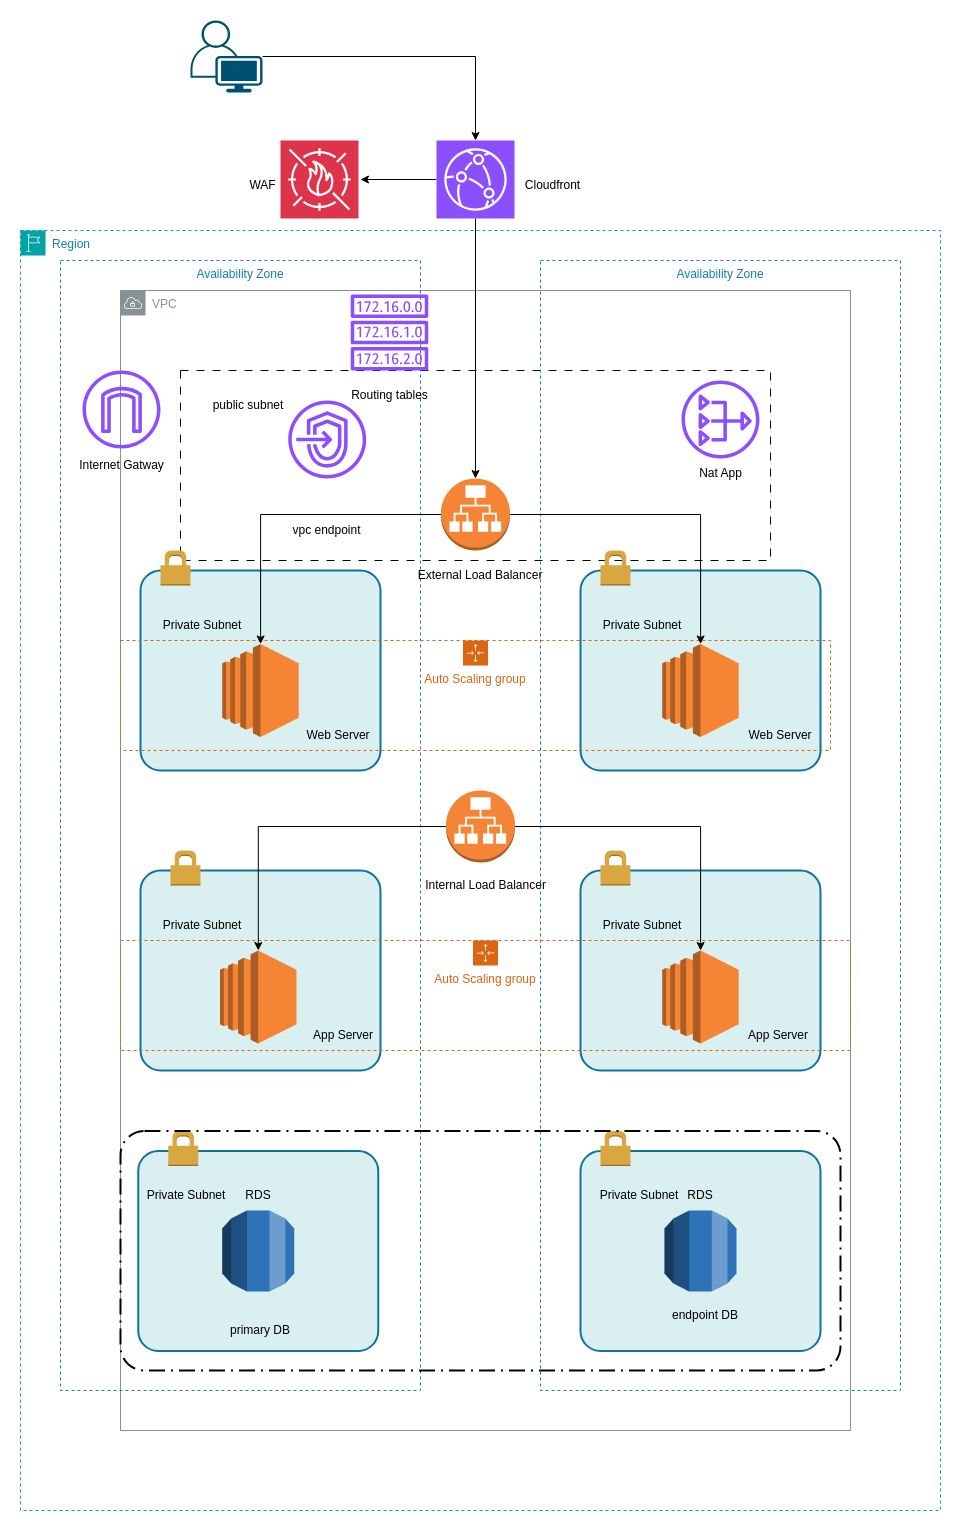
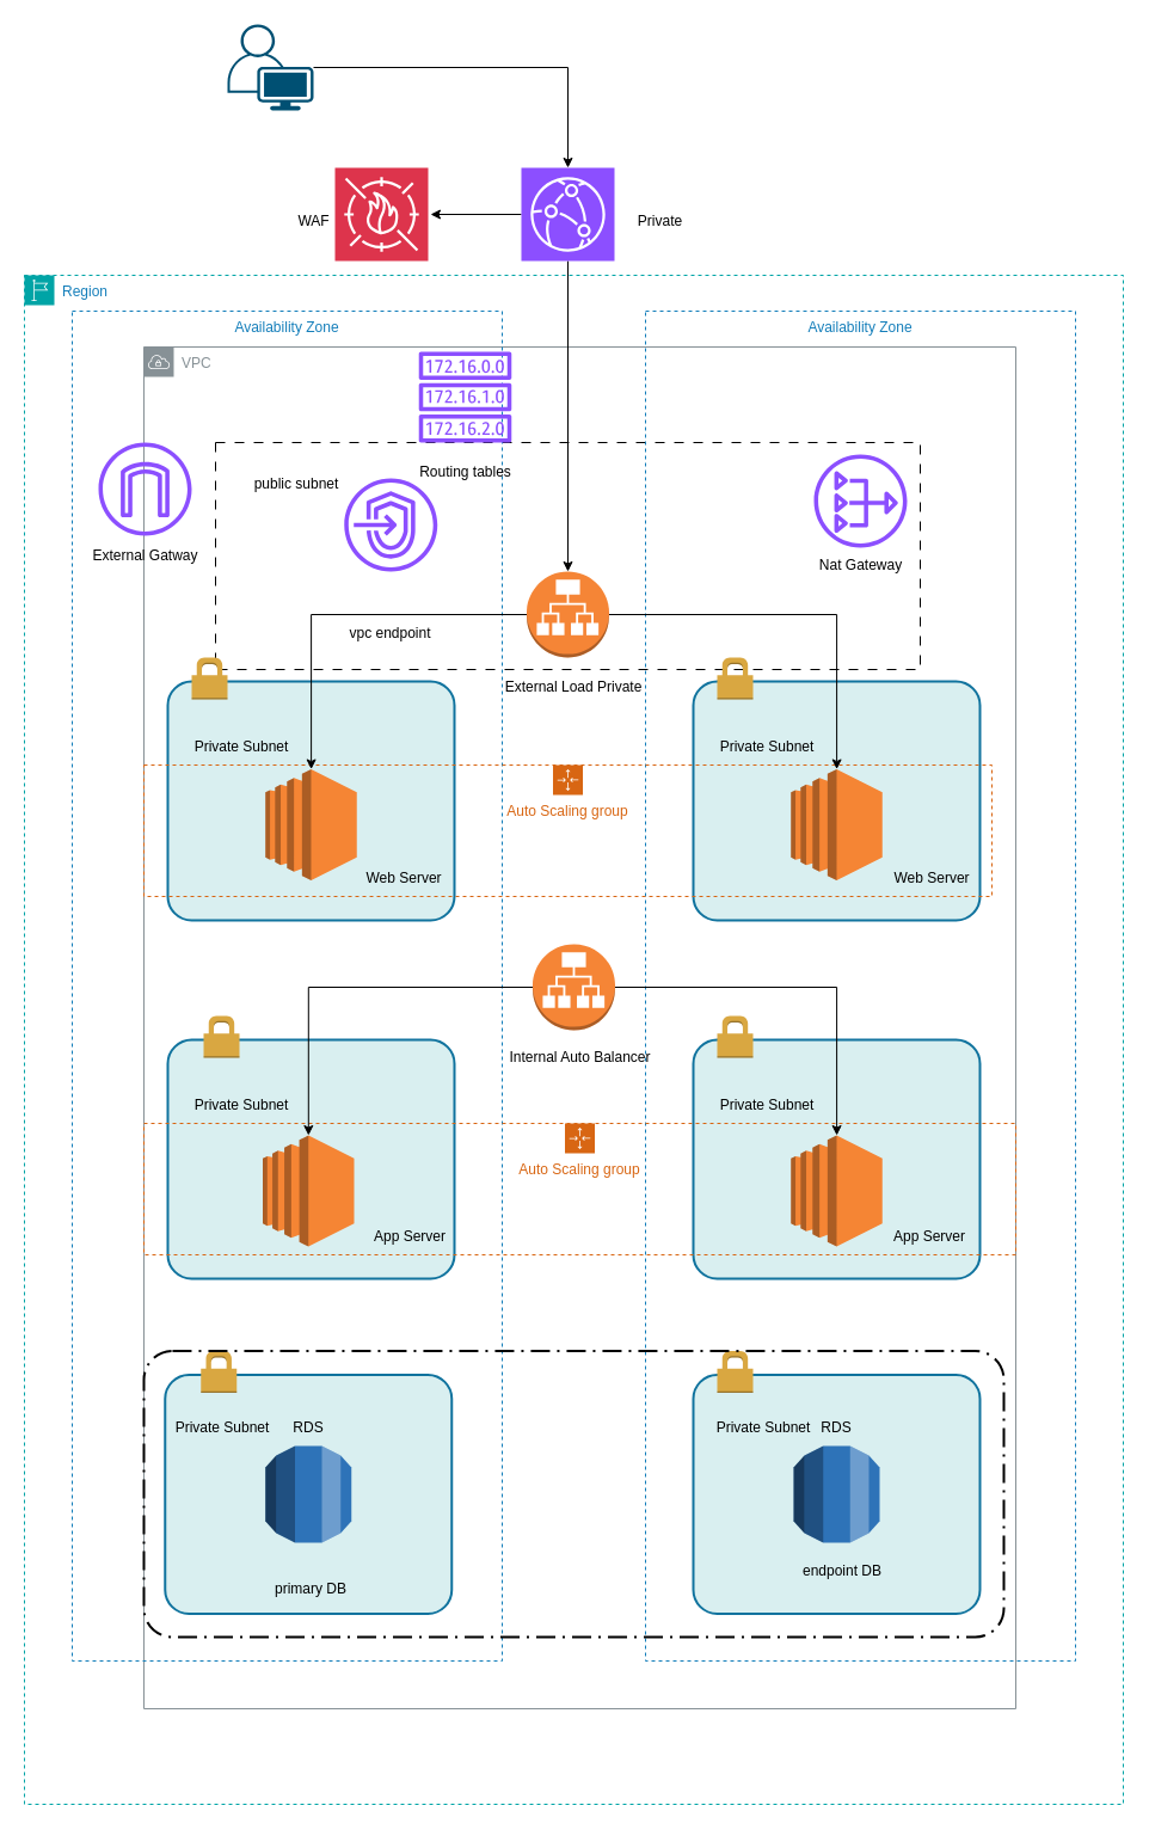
  <mxCell id="0" />
  <mxCell id="1" parent="0" />
  <mxCell id="2" value="Region" style="points=[[0,0],[0.25,0],[0.5,0],[0.75,0],[1,0],[1,0.25],[1,0.5],[1,0.75],[1,1],[0.75,1],[0.5,1],[0.25,1],[0,1],[0,0.75],[0,0.5],[0,0.25]];outlineConnect=0;gradientColor=none;html=1;whiteSpace=wrap;fontSize=12;fontStyle=0;container=1;pointerEvents=0;collapsible=0;recursiveResize=0;shape=mxgraph.aws4.group;grIcon=mxgraph.aws4.group_region;strokeColor=#00A4A6;fillColor=none;verticalAlign=top;align=left;spacingLeft=30;fontColor=#147EBA;dashed=1;" parent="1" vertex="1"><mxGeometry x="20" y="230" width="920" height="1280" as="geometry" /></mxCell>
  <mxCell id="3" value="" style="rounded=0;whiteSpace=wrap;html=1;fillColor=none;dashed=1;dashPattern=8 8;" parent="2" vertex="1"><mxGeometry x="160" y="140" width="590" height="190" as="geometry" /></mxCell>
  <mxCell id="4" value="VPC" style="sketch=0;outlineConnect=0;gradientColor=none;html=1;whiteSpace=wrap;fontSize=12;fontStyle=0;shape=mxgraph.aws4.group;grIcon=mxgraph.aws4.group_vpc;strokeColor=#879196;fillColor=none;verticalAlign=top;align=left;spacingLeft=30;fontColor=#879196;dashed=0;" parent="2" vertex="1"><mxGeometry x="100" y="60" width="730" height="1140" as="geometry" /></mxCell>
  <mxCell id="5" value="" style="rounded=1;arcSize=10;dashed=0;fillColor=#D9EFF0;strokeWidth=2;strokeColor=#10739e;" parent="2" vertex="1"><mxGeometry x="120" y="340" width="240" height="200" as="geometry" /></mxCell>
  <mxCell id="6" value="Availability Zone" style="fillColor=none;strokeColor=#147EBA;dashed=1;verticalAlign=top;fontStyle=0;fontColor=#147EBA;whiteSpace=wrap;html=1;" parent="2" vertex="1"><mxGeometry x="40" y="30" width="360" height="1130" as="geometry" /></mxCell>
  <mxCell id="7" value="Availability Zone" style="fillColor=none;strokeColor=#147EBA;dashed=1;verticalAlign=top;fontStyle=0;fontColor=#147EBA;whiteSpace=wrap;html=1;" parent="2" vertex="1"><mxGeometry x="520" y="30" width="360" height="1130" as="geometry" /></mxCell>
  <mxCell id="8" value="" style="rounded=1;arcSize=10;dashed=0;fillColor=#D9EFF0;gradientColor=none;strokeWidth=2;strokeColor=#10739E;" parent="2" vertex="1"><mxGeometry x="120" y="640" width="240" height="200" as="geometry" /></mxCell>
  <mxCell id="9" value="" style="dashed=0;html=1;shape=mxgraph.aws3.permissions;fillColor=#D9A741;gradientColor=none;dashed=0;" parent="2" vertex="1"><mxGeometry x="150" y="620" width="30" height="35" as="geometry" /></mxCell>
  <mxCell id="10" value="" style="rounded=1;arcSize=10;dashed=0;fillColor=#D9EFF0;gradientColor=none;strokeWidth=2;strokeColor=#10739E;" parent="2" vertex="1"><mxGeometry x="117.75" y="920.5" width="240" height="200" as="geometry" /></mxCell>
  <mxCell id="11" value="" style="dashed=0;html=1;shape=mxgraph.aws3.permissions;fillColor=#D9A741;gradientColor=none;dashed=0;" parent="2" vertex="1"><mxGeometry x="147.75" y="900.5" width="30" height="35" as="geometry" /></mxCell>
  <mxCell id="12" value="" style="rounded=1;arcSize=10;dashed=0;fillColor=#D9EFF0;gradientColor=none;strokeWidth=2;strokeColor=#10739E;" parent="2" vertex="1"><mxGeometry x="560" y="640" width="240" height="200" as="geometry" /></mxCell>
  <mxCell id="13" value="" style="dashed=0;html=1;shape=mxgraph.aws3.permissions;fillColor=#D9A741;gradientColor=none;dashed=0;" parent="2" vertex="1"><mxGeometry x="580" y="620" width="30" height="35" as="geometry" /></mxCell>
  <mxCell id="14" value="" style="rounded=1;arcSize=10;dashed=0;fillColor=#D9EFF0;gradientColor=none;strokeWidth=2;strokeColor=#10739E;" parent="2" vertex="1"><mxGeometry x="560" y="920.5" width="240" height="200" as="geometry" /></mxCell>
  <mxCell id="15" value="" style="dashed=0;html=1;shape=mxgraph.aws3.permissions;fillColor=#D9A741;gradientColor=none;dashed=0;" parent="2" vertex="1"><mxGeometry x="580" y="900.5" width="30" height="35" as="geometry" /></mxCell>
  <mxCell id="16" value="" style="outlineConnect=0;dashed=0;verticalLabelPosition=bottom;verticalAlign=top;align=center;html=1;shape=mxgraph.aws3.rds;fillColor=#2E73B8;gradientColor=none;" parent="2" vertex="1"><mxGeometry x="201.75" y="980" width="72" height="81" as="geometry" /></mxCell>
  <mxCell id="17" value="" style="outlineConnect=0;dashed=0;verticalLabelPosition=bottom;verticalAlign=top;align=center;html=1;shape=mxgraph.aws3.rds;fillColor=#2E73B8;gradientColor=none;" parent="2" vertex="1"><mxGeometry x="644" y="980" width="72" height="81" as="geometry" /></mxCell>
  <mxCell id="18" value="" style="outlineConnect=0;dashed=0;verticalLabelPosition=bottom;verticalAlign=top;align=center;html=1;shape=mxgraph.aws3.ec2;fillColor=#F58534;gradientColor=none;" parent="2" vertex="1"><mxGeometry x="199.5" y="720" width="76.5" height="93" as="geometry" /></mxCell>
  <mxCell id="19" value="" style="outlineConnect=0;dashed=0;verticalLabelPosition=bottom;verticalAlign=top;align=center;html=1;shape=mxgraph.aws3.ec2;fillColor=#F58534;gradientColor=none;" parent="2" vertex="1"><mxGeometry x="641.75" y="720" width="76.5" height="93" as="geometry" /></mxCell>
  <mxCell id="20" value="" style="rounded=1;arcSize=10;dashed=1;fillColor=none;gradientColor=none;dashPattern=8 3 1 3;strokeWidth=2;" parent="2" vertex="1"><mxGeometry x="100" y="900.5" width="720" height="239.5" as="geometry" /></mxCell>
  <mxCell id="21" value="" style="rounded=1;arcSize=10;dashed=0;fillColor=#D9EFF0;gradientColor=none;strokeWidth=2;strokeColor=#10739E;" parent="2" vertex="1"><mxGeometry x="560" y="340" width="240" height="200" as="geometry" /></mxCell>
  <mxCell id="22" value="Auto Scaling group" style="points=[[0,0],[0.25,0],[0.5,0],[0.75,0],[1,0],[1,0.25],[1,0.5],[1,0.75],[1,1],[0.75,1],[0.5,1],[0.25,1],[0,1],[0,0.75],[0,0.5],[0,0.25]];outlineConnect=0;gradientColor=none;html=1;whiteSpace=wrap;fontSize=12;fontStyle=0;container=1;pointerEvents=0;collapsible=0;recursiveResize=0;shape=mxgraph.aws4.groupCenter;grIcon=mxgraph.aws4.group_auto_scaling_group;grStroke=1;strokeColor=#D86613;fillColor=none;verticalAlign=top;align=center;fontColor=#D86613;dashed=1;spacingTop=25;" parent="2" vertex="1"><mxGeometry x="100" y="410" width="710" height="110" as="geometry" /></mxCell>
  <mxCell id="23" value="" style="outlineConnect=0;dashed=0;verticalLabelPosition=bottom;verticalAlign=top;align=center;html=1;shape=mxgraph.aws3.ec2;fillColor=#F58534;gradientColor=none;" parent="22" vertex="1"><mxGeometry x="101.75" y="3.5" width="76.5" height="93" as="geometry" /></mxCell>
  <mxCell id="24" value="Web Server" style="text;html=1;align=center;verticalAlign=middle;whiteSpace=wrap;rounded=0;" parent="22" vertex="1"><mxGeometry x="618.25" y="80" width="84" height="30" as="geometry" /></mxCell>
  <mxCell id="25" value="" style="outlineConnect=0;dashed=0;verticalLabelPosition=bottom;verticalAlign=top;align=center;html=1;shape=mxgraph.aws3.ec2;fillColor=#F58534;gradientColor=none;" parent="2" vertex="1"><mxGeometry x="641.75" y="413.5" width="76.5" height="93" as="geometry" /></mxCell>
  <mxCell id="26" value="" style="dashed=0;html=1;shape=mxgraph.aws3.permissions;fillColor=#D9A741;gradientColor=none;dashed=0;" parent="2" vertex="1"><mxGeometry x="580" y="320" width="30" height="35" as="geometry" /></mxCell>
  <mxCell id="27" value="" style="dashed=0;html=1;shape=mxgraph.aws3.permissions;fillColor=#D9A741;gradientColor=none;dashed=0;" parent="2" vertex="1"><mxGeometry x="140" y="320" width="30" height="35" as="geometry" /></mxCell>
  <mxCell id="28" value="Auto Scaling group" style="points=[[0,0],[0.25,0],[0.5,0],[0.75,0],[1,0],[1,0.25],[1,0.5],[1,0.75],[1,1],[0.75,1],[0.5,1],[0.25,1],[0,1],[0,0.75],[0,0.5],[0,0.25]];outlineConnect=0;gradientColor=none;html=1;whiteSpace=wrap;fontSize=12;fontStyle=0;container=1;pointerEvents=0;collapsible=0;recursiveResize=0;shape=mxgraph.aws4.groupCenter;grIcon=mxgraph.aws4.group_auto_scaling_group;grStroke=1;strokeColor=#D86613;fillColor=none;verticalAlign=top;align=center;fontColor=#D86613;dashed=1;spacingTop=25;" parent="2" vertex="1"><mxGeometry x="100" y="710" width="730" height="110" as="geometry" /></mxCell>
  <mxCell id="29" value="App Server" style="text;html=1;align=center;verticalAlign=middle;whiteSpace=wrap;rounded=0;" parent="28" vertex="1"><mxGeometry x="181.13" y="80" width="84" height="30" as="geometry" /></mxCell>
  <mxCell id="30" style="edgeStyle=orthogonalEdgeStyle;rounded=0;orthogonalLoop=1;jettySize=auto;html=1;" parent="2" source="36" target="25" edge="1"><mxGeometry relative="1" as="geometry" /></mxCell>
  <mxCell id="31" style="edgeStyle=orthogonalEdgeStyle;rounded=0;orthogonalLoop=1;jettySize=auto;html=1;" parent="2" source="33" target="19" edge="1"><mxGeometry relative="1" as="geometry" /></mxCell>
  <mxCell id="32" style="edgeStyle=orthogonalEdgeStyle;rounded=0;orthogonalLoop=1;jettySize=auto;html=1;" parent="2" source="33" target="18" edge="1"><mxGeometry relative="1" as="geometry" /></mxCell>
  <mxCell id="33" value="" style="outlineConnect=0;dashed=0;verticalLabelPosition=bottom;verticalAlign=top;align=center;html=1;shape=mxgraph.aws3.application_load_balancer;fillColor=#F58536;gradientColor=none;" parent="2" vertex="1"><mxGeometry x="425.5" y="560" width="69" height="72" as="geometry" /></mxCell>
  <mxCell id="34" value="" style="sketch=0;outlineConnect=0;fontColor=#232F3E;gradientColor=none;fillColor=#8C4FFF;strokeColor=none;dashed=0;verticalLabelPosition=bottom;verticalAlign=top;align=center;html=1;fontSize=12;fontStyle=0;aspect=fixed;pointerEvents=1;shape=mxgraph.aws4.internet_gateway;" parent="2" vertex="1"><mxGeometry x="62" y="140" width="78" height="78" as="geometry" /></mxCell>
  <mxCell id="35" style="edgeStyle=orthogonalEdgeStyle;rounded=0;orthogonalLoop=1;jettySize=auto;html=1;" parent="2" source="36" target="23" edge="1"><mxGeometry relative="1" as="geometry" /></mxCell>
  <mxCell id="36" value="" style="outlineConnect=0;dashed=0;verticalLabelPosition=bottom;verticalAlign=top;align=center;html=1;shape=mxgraph.aws3.application_load_balancer;fillColor=#F58536;gradientColor=none;" parent="2" vertex="1"><mxGeometry x="420.5" y="248" width="69" height="72" as="geometry" /></mxCell>
  <mxCell id="37" value="" style="sketch=0;outlineConnect=0;fontColor=#232F3E;gradientColor=none;fillColor=#8C4FFF;strokeColor=none;dashed=0;verticalLabelPosition=bottom;verticalAlign=top;align=center;html=1;fontSize=12;fontStyle=0;aspect=fixed;pointerEvents=1;shape=mxgraph.aws4.nat_gateway;" parent="2" vertex="1"><mxGeometry x="661" y="150" width="78" height="78" as="geometry" /></mxCell>
  <mxCell id="38" value="" style="sketch=0;outlineConnect=0;fontColor=#232F3E;gradientColor=none;fillColor=#8C4FFF;strokeColor=none;dashed=0;verticalLabelPosition=bottom;verticalAlign=top;align=center;html=1;fontSize=12;fontStyle=0;aspect=fixed;pointerEvents=1;shape=mxgraph.aws4.route_table;" parent="2" vertex="1"><mxGeometry x="330" y="64" width="78" height="76" as="geometry" /></mxCell>
  <mxCell id="39" value="primary DB" style="text;html=1;align=center;verticalAlign=middle;whiteSpace=wrap;rounded=0;" parent="2" vertex="1"><mxGeometry x="198.88" y="1085" width="82.25" height="30" as="geometry" /></mxCell>
  <mxCell id="40" value="endpoint DB" style="text;html=1;align=center;verticalAlign=middle;whiteSpace=wrap;rounded=0;" parent="2" vertex="1"><mxGeometry x="644" y="1070" width="82.25" height="30" as="geometry" /></mxCell>
  <mxCell id="41" value="RDS" style="text;html=1;align=center;verticalAlign=middle;whiteSpace=wrap;rounded=0;" parent="2" vertex="1"><mxGeometry x="207.75" y="950" width="60" height="30" as="geometry" /></mxCell>
  <mxCell id="42" value="RDS" style="text;html=1;align=center;verticalAlign=middle;whiteSpace=wrap;rounded=0;" parent="2" vertex="1"><mxGeometry x="650" y="950" width="60" height="30" as="geometry" /></mxCell>
  <mxCell id="43" value="Web Server" style="text;html=1;align=center;verticalAlign=middle;whiteSpace=wrap;rounded=0;" parent="2" vertex="1"><mxGeometry x="276" y="490" width="84" height="30" as="geometry" /></mxCell>
- <mxCell id="44" value="Internal Load Balancer" style="text;html=1;align=center;verticalAlign=middle;whiteSpace=wrap;rounded=0;" parent="2" vertex="1"><mxGeometry x="402.5" y="640" width="125" height="30" as="geometry" /></mxCell>
- <mxCell id="45" value="External Load Balancer" style="text;html=1;align=center;verticalAlign=middle;whiteSpace=wrap;rounded=0;" parent="2" vertex="1"><mxGeometry x="396" y="330" width="128" height="30" as="geometry" /></mxCell>
- <mxCell id="46" value="Nat App" style="text;html=1;align=center;verticalAlign=middle;whiteSpace=wrap;rounded=0;" parent="2" vertex="1"><mxGeometry x="637.5" y="228" width="125" height="30" as="geometry" /></mxCell>
+ <mxCell id="44" value="Internal Auto Balancer" style="text;html=1;align=center;verticalAlign=middle;whiteSpace=wrap;rounded=0;" parent="2" vertex="1"><mxGeometry x="402.5" y="640" width="125" height="30" as="geometry" /></mxCell>
+ <mxCell id="45" value="External Load Private" style="text;html=1;align=center;verticalAlign=middle;whiteSpace=wrap;rounded=0;" parent="2" vertex="1"><mxGeometry x="396" y="330" width="128" height="30" as="geometry" /></mxCell>
+ <mxCell id="46" value="Nat Gateway" style="text;html=1;align=center;verticalAlign=middle;whiteSpace=wrap;rounded=0;" parent="2" vertex="1"><mxGeometry x="637.5" y="228" width="125" height="30" as="geometry" /></mxCell>
  <mxCell id="47" value="Routing tables" style="text;html=1;align=center;verticalAlign=middle;whiteSpace=wrap;rounded=0;" parent="2" vertex="1"><mxGeometry x="306.5" y="150" width="125" height="30" as="geometry" /></mxCell>
- <mxCell id="48" value="Internet Gatway" style="text;html=1;align=center;verticalAlign=middle;whiteSpace=wrap;rounded=0;" parent="2" vertex="1"><mxGeometry x="38.5" y="220" width="125" height="30" as="geometry" /></mxCell>
+ <mxCell id="48" value="External Gatway" style="text;html=1;align=center;verticalAlign=middle;whiteSpace=wrap;rounded=0;" parent="2" vertex="1"><mxGeometry x="38.5" y="220" width="125" height="30" as="geometry" /></mxCell>
  <mxCell id="49" value="App Server" style="text;html=1;align=center;verticalAlign=middle;whiteSpace=wrap;rounded=0;" parent="2" vertex="1"><mxGeometry x="716" y="790" width="84" height="30" as="geometry" /></mxCell>
  <mxCell id="50" value="Private Subnet" style="text;html=1;align=center;verticalAlign=middle;whiteSpace=wrap;rounded=0;" parent="2" vertex="1"><mxGeometry x="140" y="380" width="84" height="30" as="geometry" /></mxCell>
  <mxCell id="51" value="Private Subnet" style="text;html=1;align=center;verticalAlign=middle;whiteSpace=wrap;rounded=0;" parent="2" vertex="1"><mxGeometry x="580" y="380" width="84" height="30" as="geometry" /></mxCell>
  <mxCell id="52" value="Private Subnet" style="text;html=1;align=center;verticalAlign=middle;whiteSpace=wrap;rounded=0;" parent="2" vertex="1"><mxGeometry x="140" y="680" width="84" height="30" as="geometry" /></mxCell>
  <mxCell id="53" value="Private Subnet" style="text;html=1;align=center;verticalAlign=middle;whiteSpace=wrap;rounded=0;" parent="2" vertex="1"><mxGeometry x="580" y="680" width="84" height="30" as="geometry" /></mxCell>
  <mxCell id="54" value="Private Subnet" style="text;html=1;align=center;verticalAlign=middle;whiteSpace=wrap;rounded=0;" parent="2" vertex="1"><mxGeometry x="123.75" y="950" width="84" height="30" as="geometry" /></mxCell>
  <mxCell id="55" value="Private Subnet" style="text;html=1;align=center;verticalAlign=middle;whiteSpace=wrap;rounded=0;" parent="2" vertex="1"><mxGeometry x="577" y="950" width="84" height="30" as="geometry" /></mxCell>
  <mxCell id="56" value="public subnet" style="text;html=1;align=center;verticalAlign=middle;whiteSpace=wrap;rounded=0;" parent="2" vertex="1"><mxGeometry x="185.75" y="160" width="84" height="30" as="geometry" /></mxCell>
  <mxCell id="57" value="" style="sketch=0;outlineConnect=0;fontColor=#232F3E;gradientColor=none;fillColor=#8C4FFF;strokeColor=none;dashed=0;verticalLabelPosition=bottom;verticalAlign=top;align=center;html=1;fontSize=12;fontStyle=0;aspect=fixed;pointerEvents=1;shape=mxgraph.aws4.endpoints;" vertex="1" parent="2"><mxGeometry x="267.75" y="170" width="78" height="78" as="geometry" /></mxCell>
  <mxCell id="58" value="vpc endpoint" style="text;html=1;align=center;verticalAlign=middle;whiteSpace=wrap;rounded=0;" vertex="1" parent="2"><mxGeometry x="244.25" y="285" width="125" height="30" as="geometry" /></mxCell>
  <mxCell id="59" style="edgeStyle=orthogonalEdgeStyle;rounded=0;orthogonalLoop=1;jettySize=auto;html=1;" parent="1" source="61" target="36" edge="1"><mxGeometry relative="1" as="geometry" /></mxCell>
  <mxCell id="60" style="edgeStyle=orthogonalEdgeStyle;rounded=0;orthogonalLoop=1;jettySize=auto;html=1;" parent="1" source="61" edge="1"><mxGeometry relative="1" as="geometry"><mxPoint x="360" y="179" as="targetPoint" /></mxGeometry></mxCell>
  <mxCell id="61" value="" style="sketch=0;points=[[0,0,0],[0.25,0,0],[0.5,0,0],[0.75,0,0],[1,0,0],[0,1,0],[0.25,1,0],[0.5,1,0],[0.75,1,0],[1,1,0],[0,0.25,0],[0,0.5,0],[0,0.75,0],[1,0.25,0],[1,0.5,0],[1,0.75,0]];outlineConnect=0;fontColor=#232F3E;fillColor=#8C4FFF;strokeColor=#ffffff;dashed=0;verticalLabelPosition=bottom;verticalAlign=top;align=center;html=1;fontSize=12;fontStyle=0;aspect=fixed;shape=mxgraph.aws4.resourceIcon;resIcon=mxgraph.aws4.cloudfront;" parent="1" vertex="1"><mxGeometry x="436" y="140" width="78" height="78" as="geometry" /></mxCell>
  <mxCell id="62" value="" style="sketch=0;points=[[0,0,0],[0.25,0,0],[0.5,0,0],[0.75,0,0],[1,0,0],[0,1,0],[0.25,1,0],[0.5,1,0],[0.75,1,0],[1,1,0],[0,0.25,0],[0,0.5,0],[0,0.75,0],[1,0.25,0],[1,0.5,0],[1,0.75,0]];outlineConnect=0;fontColor=#232F3E;fillColor=#DD344C;strokeColor=#ffffff;dashed=0;verticalLabelPosition=bottom;verticalAlign=top;align=center;html=1;fontSize=12;fontStyle=0;aspect=fixed;shape=mxgraph.aws4.resourceIcon;resIcon=mxgraph.aws4.waf;" parent="1" vertex="1"><mxGeometry x="280" y="140" width="78" height="78" as="geometry" /></mxCell>
  <mxCell id="63" value="" style="points=[[0.35,0,0],[0.98,0.51,0],[1,0.71,0],[0.67,1,0],[0,0.795,0],[0,0.65,0]];verticalLabelPosition=bottom;sketch=0;html=1;verticalAlign=top;aspect=fixed;align=center;pointerEvents=1;shape=mxgraph.cisco19.user;fillColor=#005073;strokeColor=none;" parent="1" vertex="1"><mxGeometry x="190" y="20" width="72" height="72" as="geometry" /></mxCell>
  <mxCell id="64" style="edgeStyle=orthogonalEdgeStyle;rounded=0;orthogonalLoop=1;jettySize=auto;html=1;entryX=0.5;entryY=0;entryDx=0;entryDy=0;entryPerimeter=0;" parent="1" source="63" target="61" edge="1"><mxGeometry relative="1" as="geometry" /></mxCell>
- <mxCell id="65" value="Cloudfront" style="text;html=1;align=center;verticalAlign=middle;whiteSpace=wrap;rounded=0;" parent="1" vertex="1"><mxGeometry x="490" y="170" width="125" height="30" as="geometry" /></mxCell>
+ <mxCell id="65" value="Private" style="text;html=1;align=center;verticalAlign=middle;whiteSpace=wrap;rounded=0;" parent="1" vertex="1"><mxGeometry x="490" y="170" width="125" height="30" as="geometry" /></mxCell>
  <mxCell id="66" value="WAF" style="text;html=1;align=center;verticalAlign=middle;whiteSpace=wrap;rounded=0;" parent="1" vertex="1"><mxGeometry x="200" y="170" width="125" height="30" as="geometry" /></mxCell>
